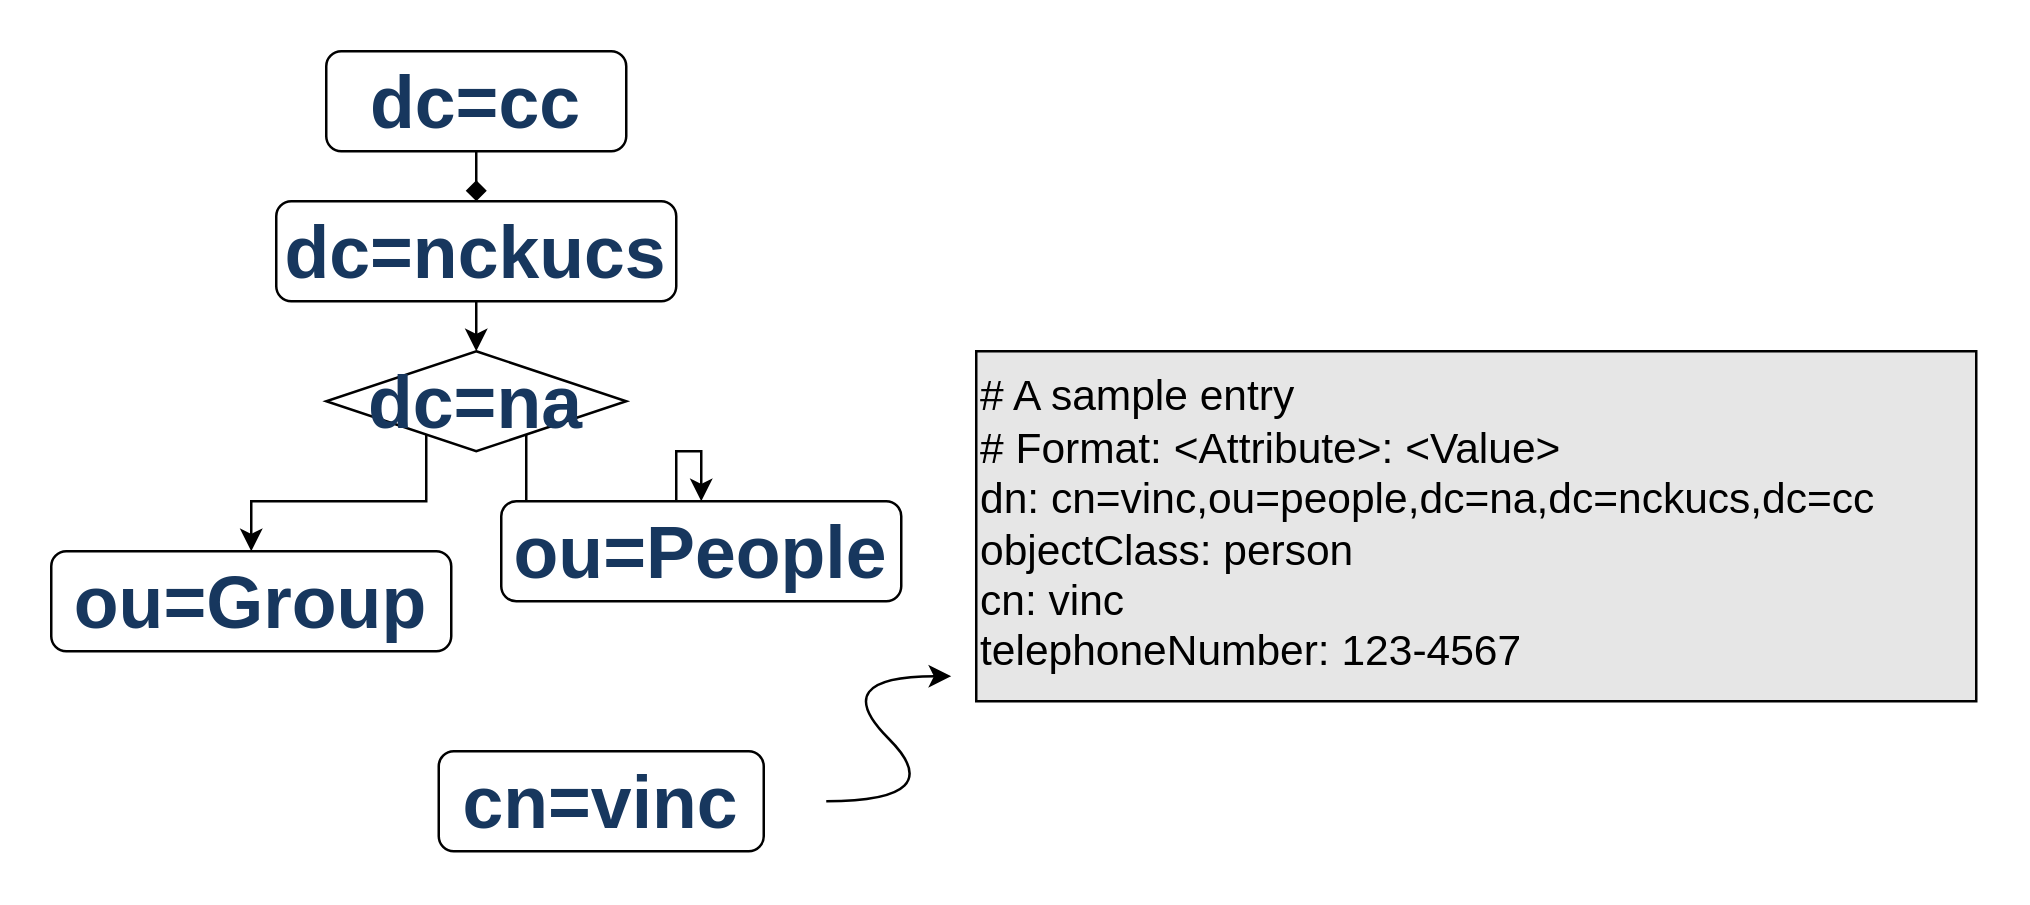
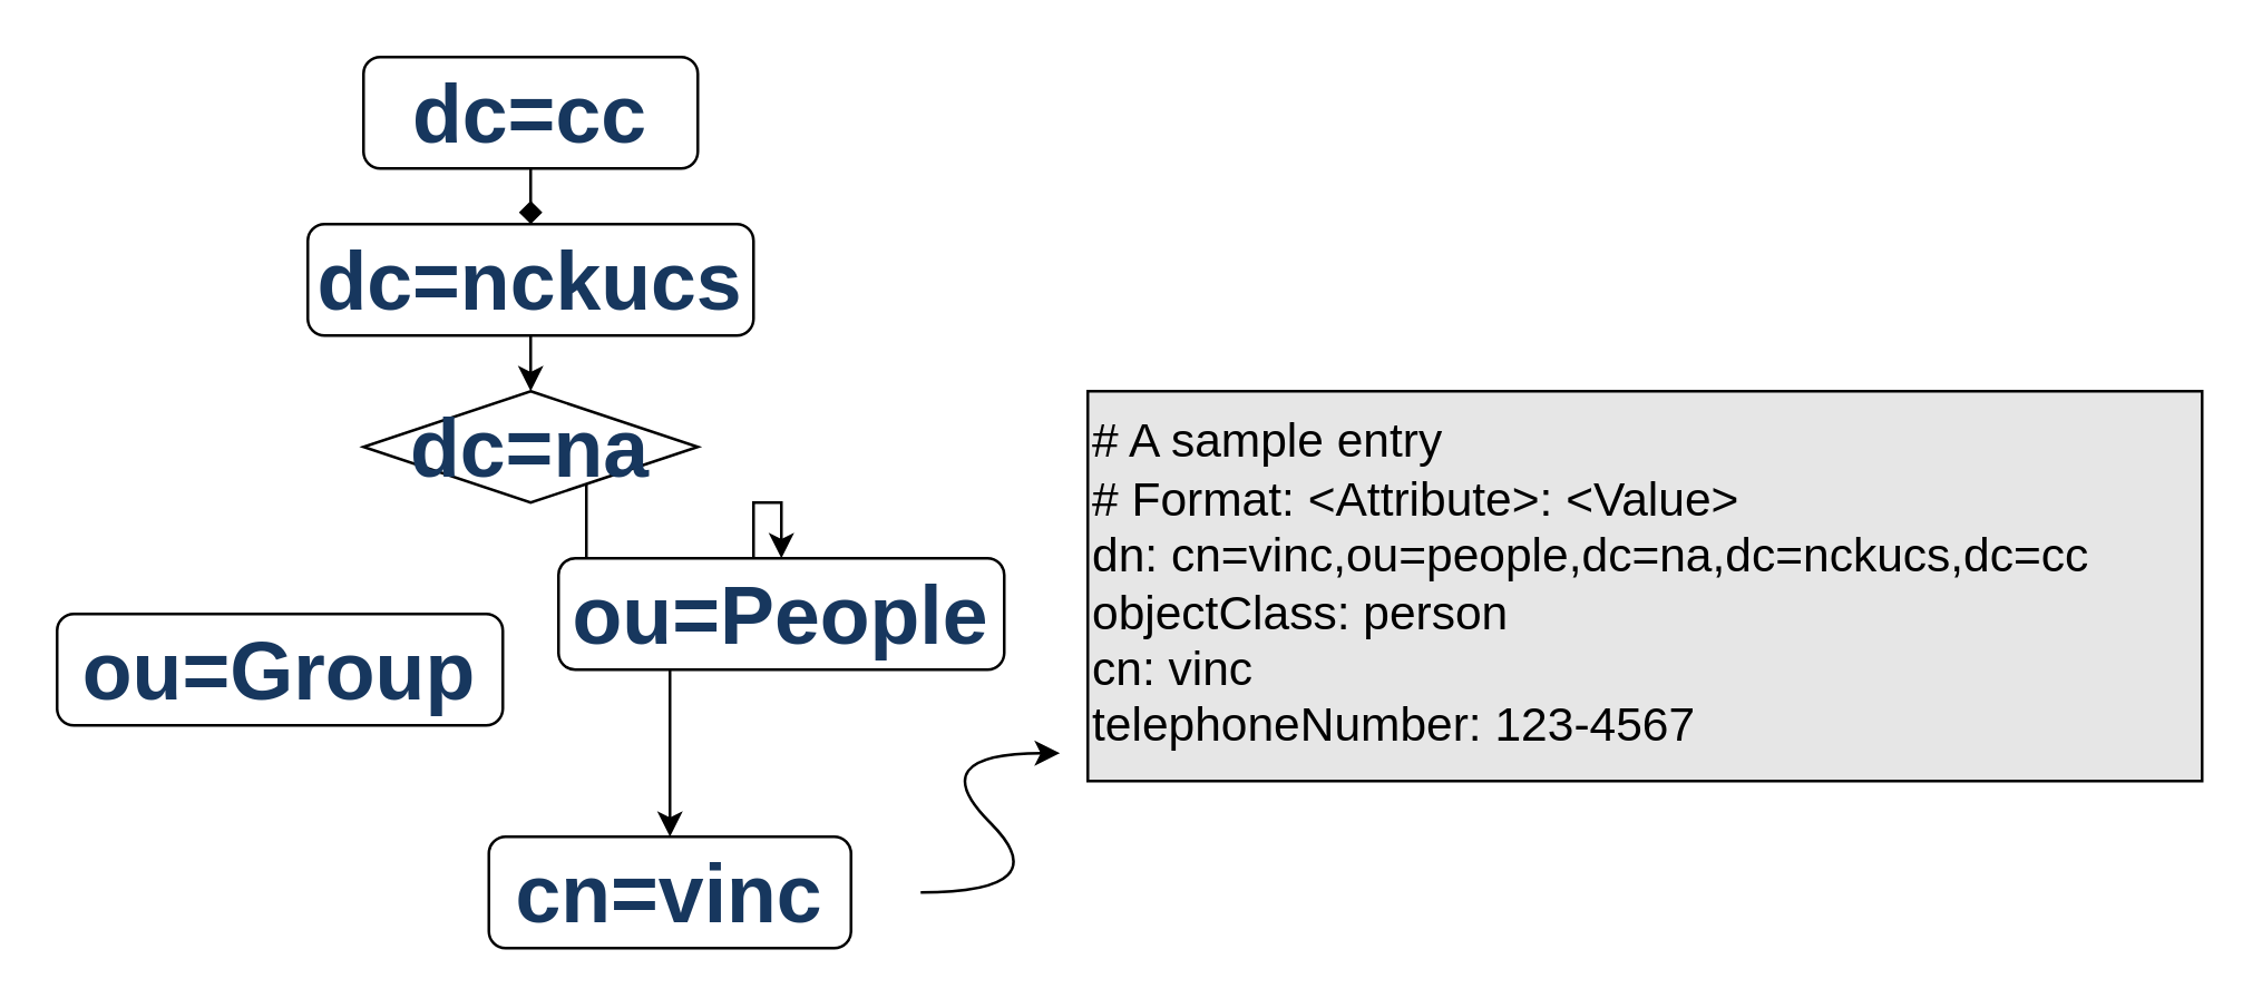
  <mxCell id="0" />
  <mxCell id="1" parent="0" />
  <mxCell id="2" value="&lt;div style=&quot;font-size: 17px;&quot;&gt;&lt;font data-font-src=&quot;https://fonts.google.com/specimen/Space+Mono&quot; style=&quot;font-size: 17px;&quot;&gt;# A sample entry&amp;nbsp;&lt;/font&gt;&lt;/div&gt;&lt;div style=&quot;font-size: 17px;&quot;&gt;&lt;font data-font-src=&quot;https://fonts.google.com/specimen/Space+Mono&quot; style=&quot;font-size: 17px;&quot;&gt;# Format: &amp;lt;Attribute&amp;gt;: &amp;lt;Value&amp;gt;&lt;/font&gt;&lt;/div&gt;&lt;div style=&quot;font-size: 17px;&quot;&gt;&lt;font data-font-src=&quot;https://fonts.google.com/specimen/Space+Mono&quot; style=&quot;font-size: 17px;&quot;&gt;dn: cn=vinc,ou=people,dc=na,dc=nckucs,dc=cc&lt;/font&gt;&lt;/div&gt;&lt;div style=&quot;font-size: 17px;&quot;&gt;&lt;font data-font-src=&quot;https://fonts.google.com/specimen/Space+Mono&quot; style=&quot;font-size: 17px;&quot;&gt;objectClass: person&lt;/font&gt;&lt;/div&gt;&lt;div style=&quot;font-size: 17px;&quot;&gt;&lt;font data-font-src=&quot;https://fonts.google.com/specimen/Space+Mono&quot; style=&quot;font-size: 17px;&quot;&gt;cn: vinc&lt;/font&gt;&lt;/div&gt;&lt;div style=&quot;font-size: 17px;&quot;&gt;&lt;font data-font-src=&quot;https://fonts.google.com/specimen/Space+Mono&quot; style=&quot;font-size: 17px;&quot;&gt;telephoneNumber: 123-4567&lt;/font&gt;&lt;/div&gt;" style="rounded=0;whiteSpace=wrap;html=1;align=left;fillColor=#E6E6E6;" vertex="1" parent="1"><mxGeometry x="390" y="140" width="400" height="140" as="geometry" /></mxCell>
  <mxCell id="3" style="edgeStyle=orthogonalEdgeStyle;rounded=0;orthogonalLoop=1;jettySize=auto;html=1;exitX=0.5;exitY=1;exitDx=0;exitDy=0;entryX=0.5;entryY=0;entryDx=0;entryDy=0;fontSize=29;endArrow=diamond;" edge="1" parent="1" source="4" target="6"><mxGeometry relative="1" as="geometry" /></mxCell>
  <mxCell id="4" value="&lt;p style=&quot;line-height: normal; margin: 0pt 0in; text-indent: 0in; direction: ltr; unicode-bidi: embed; vertical-align: baseline; word-break: normal;&quot;&gt;&lt;span style=&quot;font-size: 22pt; font-family: Arial; font-variant-numeric: normal; font-variant-east-asian: normal; color: rgb(23, 55, 94); font-weight: bold;&quot;&gt;dc=cc&lt;/span&gt;&lt;/p&gt;" style="rounded=1;whiteSpace=wrap;html=1;" vertex="1" parent="1"><mxGeometry x="130" y="20" width="120" height="40" as="geometry" /></mxCell>
  <mxCell id="5" style="edgeStyle=orthogonalEdgeStyle;rounded=0;orthogonalLoop=1;jettySize=auto;html=1;exitX=0.5;exitY=1;exitDx=0;exitDy=0;entryX=0.5;entryY=0;entryDx=0;entryDy=0;fontSize=29;" edge="1" parent="1" source="6" target="9"><mxGeometry relative="1" as="geometry" /></mxCell>
  <mxCell id="6" value="&lt;p style=&quot;line-height: normal; margin: 0pt 0in; text-indent: 0in; direction: ltr; unicode-bidi: embed; vertical-align: baseline; word-break: normal;&quot;&gt;&lt;span style=&quot;font-size: 22pt; font-family: Arial; font-variant-numeric: normal; font-variant-east-asian: normal; color: rgb(23, 55, 94); font-weight: bold;&quot;&gt;d&lt;/span&gt;&lt;span style=&quot;font-size: 22pt; font-family: Arial; font-variant-numeric: normal; font-variant-east-asian: normal; color: rgb(23, 55, 94); font-weight: bold; vertical-align: baseline;&quot;&gt;c=&lt;/span&gt;&lt;span style=&quot;font-size: 22pt; font-family: Arial; font-variant-numeric: normal; font-variant-east-asian: normal; color: rgb(23, 55, 94); font-weight: bold; vertical-align: baseline;&quot;&gt;nckucs&lt;/span&gt;&lt;/p&gt;" style="rounded=1;whiteSpace=wrap;html=1;" vertex="1" parent="1"><mxGeometry x="110" y="80" width="160" height="40" as="geometry" /></mxCell>
- <mxCell id="7" style="edgeStyle=orthogonalEdgeStyle;rounded=0;orthogonalLoop=1;jettySize=auto;html=1;exitX=0.25;exitY=1;exitDx=0;exitDy=0;entryX=0.5;entryY=0;entryDx=0;entryDy=0;fontSize=29;" edge="1" parent="1" source="9" target="10"><mxGeometry relative="1" as="geometry" /></mxCell>
  <mxCell id="8" style="edgeStyle=orthogonalEdgeStyle;rounded=0;orthogonalLoop=1;jettySize=auto;html=1;exitX=0.75;exitY=1;exitDx=0;exitDy=0;entryX=0.5;entryY=0;entryDx=0;entryDy=0;fontSize=29;" edge="1" parent="1" source="9" target="12"><mxGeometry relative="1" as="geometry" /></mxCell>
  <mxCell id="9" value="&lt;p style=&quot;line-height: normal; margin: 0pt 0in; text-indent: 0in; direction: ltr; unicode-bidi: embed; vertical-align: baseline; word-break: normal;&quot;&gt;&lt;span style=&quot;font-size: 22pt; font-family: Arial; font-variant-numeric: normal; font-variant-east-asian: normal; color: rgb(23, 55, 94); font-weight: bold;&quot;&gt;dc=&lt;/span&gt;&lt;span style=&quot;font-size: 22pt; font-family: Arial; font-variant-numeric: normal; font-variant-east-asian: normal; color: rgb(23, 55, 94); font-weight: bold;&quot;&gt;na&lt;/span&gt;&lt;/p&gt;" style="rhombus;whiteSpace=wrap;html=1;" vertex="1" parent="1"><mxGeometry x="130" y="140" width="120" height="40" as="geometry" /></mxCell>
  <mxCell id="10" value="&lt;p style=&quot;line-height: normal; margin: 0pt 0in; text-indent: 0in; direction: ltr; unicode-bidi: embed; vertical-align: baseline; word-break: normal;&quot;&gt;&lt;span style=&quot;font-size: 22pt; font-family: Arial; font-variant-numeric: normal; font-variant-east-asian: normal; color: rgb(23, 55, 94); font-weight: bold;&quot;&gt;o&lt;/span&gt;&lt;span style=&quot;font-size: 22pt; font-family: Arial; font-variant-numeric: normal; font-variant-east-asian: normal; color: rgb(23, 55, 94); font-weight: bold; vertical-align: baseline;&quot;&gt;u&lt;/span&gt;&lt;span style=&quot;font-size: 22pt; font-family: Arial; font-variant-numeric: normal; font-variant-east-asian: normal; color: rgb(23, 55, 94); font-weight: bold; vertical-align: baseline;&quot;&gt;=&lt;/span&gt;&lt;span style=&quot;font-size: 22pt; font-family: Arial; font-variant-numeric: normal; font-variant-east-asian: normal; color: rgb(23, 55, 94); font-weight: bold;&quot;&gt;Group&lt;/span&gt;&lt;/p&gt;" style="rounded=1;whiteSpace=wrap;html=1;" vertex="1" parent="1"><mxGeometry x="20" y="220" width="160" height="40" as="geometry" /></mxCell>
+ <mxCell id="11" style="edgeStyle=orthogonalEdgeStyle;rounded=0;orthogonalLoop=1;jettySize=auto;html=1;exitX=0.25;exitY=1;exitDx=0;exitDy=0;fontSize=29;" edge="1" parent="1" source="12" target="13"><mxGeometry relative="1" as="geometry" /></mxCell>
  <mxCell id="12" value="&lt;p style=&quot;line-height: normal; margin: 0pt 0in; text-indent: 0in; direction: ltr; unicode-bidi: embed; vertical-align: baseline; word-break: normal;&quot;&gt;&lt;span style=&quot;font-size: 22pt; font-family: Arial; font-variant-numeric: normal; font-variant-east-asian: normal; color: rgb(23, 55, 94); font-weight: bold;&quot;&gt;o&lt;/span&gt;&lt;span style=&quot;font-size: 22pt; font-family: Arial; font-variant-numeric: normal; font-variant-east-asian: normal; color: rgb(23, 55, 94); font-weight: bold; vertical-align: baseline;&quot;&gt;u&lt;/span&gt;&lt;span style=&quot;font-size: 22pt; font-family: Arial; font-variant-numeric: normal; font-variant-east-asian: normal; color: rgb(23, 55, 94); font-weight: bold; vertical-align: baseline;&quot;&gt;=&lt;/span&gt;&lt;span style=&quot;font-size: 22pt; font-family: Arial; font-variant-numeric: normal; font-variant-east-asian: normal; color: rgb(23, 55, 94); font-weight: bold;&quot;&gt;People&lt;/span&gt;&lt;/p&gt;" style="rounded=1;whiteSpace=wrap;html=1;" vertex="1" parent="1"><mxGeometry x="200" y="200" width="160" height="40" as="geometry" /></mxCell>
  <mxCell id="13" value="&lt;p style=&quot;line-height: normal; margin: 0pt 0in; text-indent: 0in; direction: ltr; unicode-bidi: embed; vertical-align: baseline; word-break: normal;&quot;&gt;&lt;span style=&quot;font-size: 22pt; font-family: Arial; font-variant-numeric: normal; font-variant-east-asian: normal; color: rgb(23, 55, 94); font-weight: bold;&quot;&gt;cn&lt;/span&gt;&lt;span style=&quot;font-size: 22pt; font-family: Arial; font-variant-numeric: normal; font-variant-east-asian: normal; color: rgb(23, 55, 94); font-weight: bold; vertical-align: baseline;&quot;&gt;=&lt;/span&gt;&lt;span style=&quot;font-size: 22pt; font-family: Arial; font-variant-numeric: normal; font-variant-east-asian: normal; color: rgb(23, 55, 94); font-weight: bold; vertical-align: baseline;&quot;&gt;vinc&lt;/span&gt;&lt;/p&gt;" style="rounded=1;whiteSpace=wrap;html=1;" vertex="1" parent="1"><mxGeometry x="175" y="300" width="130" height="40" as="geometry" /></mxCell>
  <mxCell id="14" value="" style="curved=1;endArrow=classic;html=1;rounded=0;fontFamily=homo;fontSource=https%3A%2F%2Ffonts.google.com%2Fspecimen%2FSpace%2BMono;fontSize=17;" edge="1" parent="1"><mxGeometry width="50" height="50" relative="1" as="geometry"><mxPoint x="330" y="320" as="sourcePoint" /><mxPoint x="380" y="270" as="targetPoint" /><Array as="points"><mxPoint x="380" y="320" /><mxPoint x="330" y="270" /></Array></mxGeometry></mxCell>
